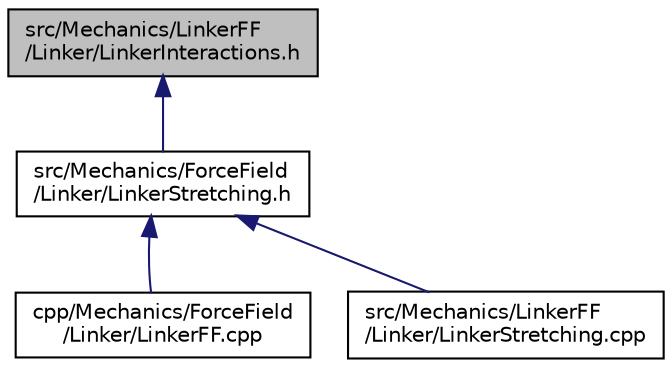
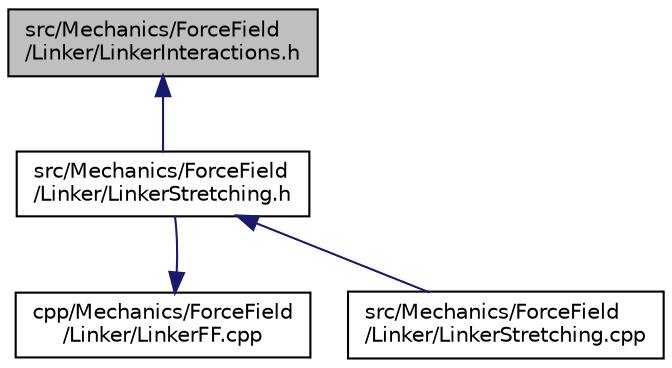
  digraph {
    node [color=black fillcolor=white fontname=Helvetica fontsize=10 shape=record style=filled]
    edge [color=midnightblue dir=back fontname=Helvetica fontsize=10 labelfontname=Helvetica labelfontsize=10 style=solid]
-   n1 [fillcolor=grey75 fontcolor=black height=0.2 label="src/Mechanics/LinkerFF\l/Linker/LinkerInteractions.h" width=0.4]
+   n1 [fillcolor=grey75 fontcolor=black height=0.2 label="src/Mechanics/ForceField\l/Linker/LinkerInteractions.h" width=0.4]
    n2 [height=0.2 label="src/Mechanics/ForceField\l/Linker/LinkerStretching.h" width=0.4]
    n3 [height=0.2 label="cpp/Mechanics/ForceField\l/Linker/LinkerFF.cpp" width=0.4]
-   n4 [height=0.2 label="src/Mechanics/LinkerFF\l/Linker/LinkerStretching.cpp" width=0.4]
+   n4 [height=0.2 label="src/Mechanics/ForceField\l/Linker/LinkerStretching.cpp" width=0.4]
    n1 -> n2
-   n2 -> n3
+   n3 -> n2
    n2 -> n4
  }
